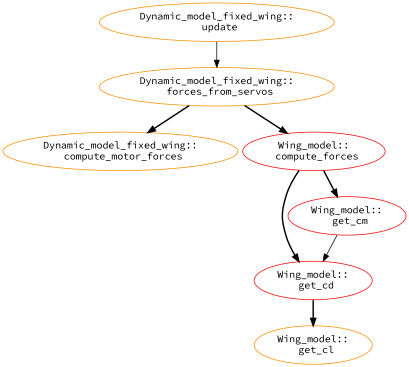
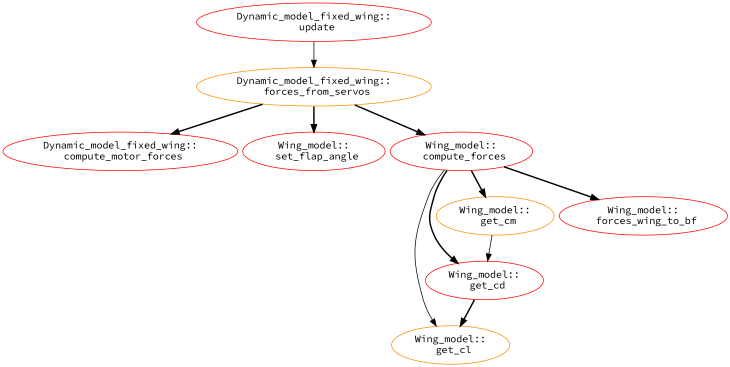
  digraph {
    fontname="Source Code Pro"
    nodesep=0.1
    rankdir=TB
    ranksep=0.5
    node [color=red fontname="Source Code Pro"]
    edge [fontname="Source Code Pro" style=bold]
-   n1 [color=darkorange label="Dynamic_model_fixed_wing::\n update"]
+   n1 [label="Dynamic_model_fixed_wing::\n update"]
    n2 [color=darkorange label="Dynamic_model_fixed_wing::\n forces_from_servos"]
-   n3 [color=darkorange label="Dynamic_model_fixed_wing::\n compute_motor_forces"]
+   n3 [label="Dynamic_model_fixed_wing::\n compute_motor_forces"]
+   n4 [label="Wing_model::\n set_flap_angle"]
    n5 [label="Wing_model::\n compute_forces"]
    n6 [color=darkorange label="Wing_model::\n get_cl"]
    n7 [label="Wing_model::\n get_cd"]
-   n8 [label="Wing_model::\n get_cm"]
+   n8 [color=darkorange label="Wing_model::\n get_cm"]
+   n9 [label="Wing_model::\n forces_wing_to_bf"]
    n1 -> n2 [style=solid]
    n2 -> n3
+   n2 -> n4
    n2 -> n5
+   n5 -> n6 [style=solid]
    n5 -> n7
    n5 -> n8
+   n5 -> n9
    n7 -> n6
    n8 -> n7 [style=solid]
  }
